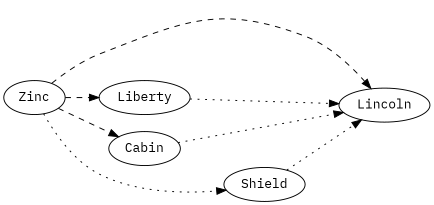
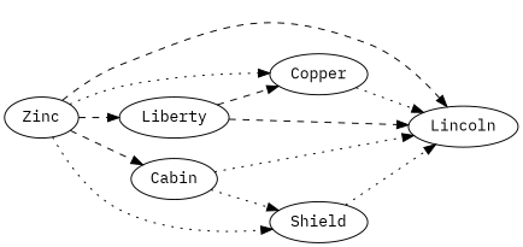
  digraph {
    fontname="IBM Plex Mono"
    rankdir=LR
    node [fontname="IBM Plex Mono"]
    edge [fontname="IBM Plex Mono" style=dotted]
+   Copper
    Lincoln
    Cabin
    Shield
    Liberty
    Zinc
+   Copper -> Lincoln
    Cabin -> Lincoln
+   Cabin -> Shield
    Shield -> Lincoln
-   Liberty -> Lincoln
+   Liberty -> Copper [style=dashed]
+   Liberty -> Lincoln [style=dashed]
+   Zinc -> Copper
    Zinc -> Lincoln [style=dashed]
    Zinc -> Cabin [style=dashed]
    Zinc -> Shield
    Zinc -> Liberty [style=dashed]
  }
